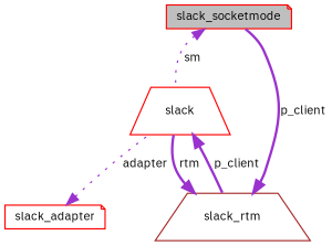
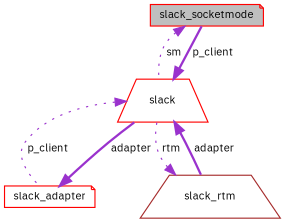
  digraph {
    fontname="IBM Plex Sans"
    node [color=red fillcolor=white fontname="IBM Plex Sans" fontsize=10 shape=note style=filled]
    edge [color=darkorchid3 dir=back fontname="IBM Plex Sans" fontsize=10 labelfontname=Helvetica labelfontsize=10 style=dotted]
    n1 [fillcolor=grey75 fontcolor=black height=0.2 label=slack_socketmode width=0.4]
    n2 [height=0.2 label=slack shape=trapezium width=0.4]
    n3 [color=brown height=0.2 label=slack_rtm shape=trapezium width=0.4]
    n4 [height=0.2 label=slack_adapter width=0.4]
    n1 -> n2 [label=" sm"]
-   n3 -> n1 [label=" p_client" style=bold]
-   n2 -> n3 [label=" p_client" style=bold]
-   n3 -> n2 [label=" rtm" style=bold]
-   n4 -> n2 [label=" adapter"]
+   n2 -> n1 [label=" p_client" style=bold]
+   n2 -> n3 [label=" adapter" style=bold]
+   n2 -> n4 [label=" p_client"]
+   n3 -> n2 [label=" rtm"]
+   n4 -> n2 [label=" adapter" style=bold]
  }
